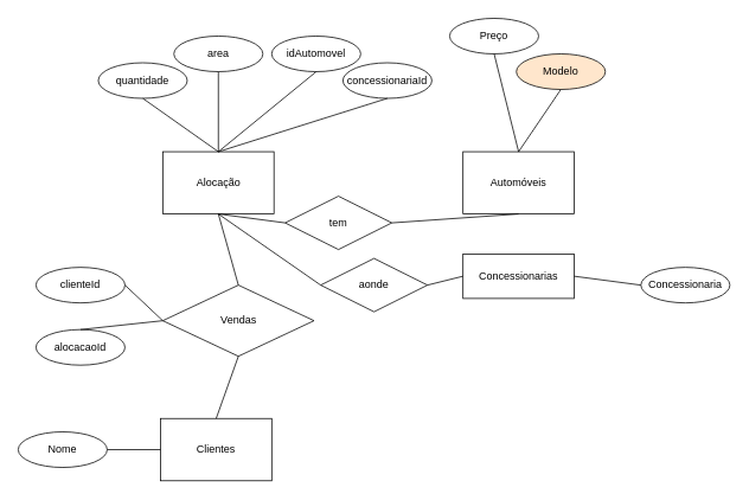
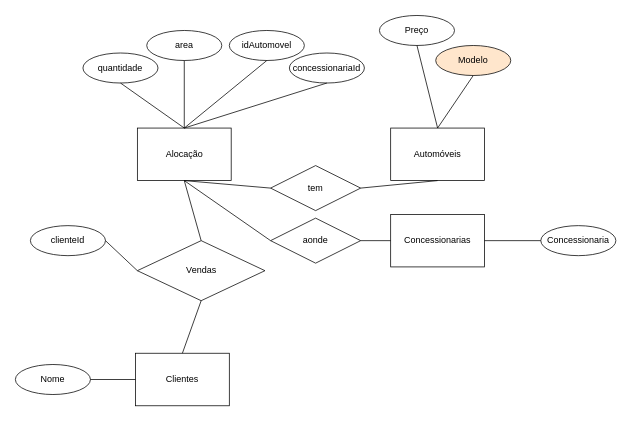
  <mxCell id="0" />
  <mxCell id="1" parent="0" />
  <mxCell id="2" value="Alocação" style="whiteSpace=wrap;html=1;align=center;" parent="1" vertex="1"><mxGeometry x="182.5" y="170" width="125" height="70" as="geometry" /></mxCell>
  <mxCell id="3" value="Automóveis" style="whiteSpace=wrap;html=1;align=center;" parent="1" vertex="1"><mxGeometry x="520" y="170" width="125" height="70" as="geometry" /></mxCell>
  <mxCell id="4" value="Clientes" style="whiteSpace=wrap;html=1;align=center;" parent="1" vertex="1"><mxGeometry x="180" y="470" width="125" height="70" as="geometry" /></mxCell>
- <mxCell id="5" value="Concessionarias" style="whiteSpace=wrap;html=1;align=center;" parent="1" vertex="1"><mxGeometry x="520" y="285" width="125" height="50" as="geometry" /></mxCell>
+ <mxCell id="5" value="Concessionarias" style="whiteSpace=wrap;html=1;align=center;" parent="1" vertex="1"><mxGeometry x="520" y="285" width="125" height="70" as="geometry" /></mxCell>
  <mxCell id="6" value="idAutomovel" style="ellipse;whiteSpace=wrap;html=1;align=center;" parent="1" vertex="1"><mxGeometry x="305" y="40" width="100" height="40" as="geometry" /></mxCell>
  <mxCell id="7" value="area" style="ellipse;whiteSpace=wrap;html=1;align=center;" parent="1" vertex="1"><mxGeometry x="195" y="40" width="100" height="40" as="geometry" /></mxCell>
  <mxCell id="8" value="quantidade" style="ellipse;whiteSpace=wrap;html=1;align=center;" parent="1" vertex="1"><mxGeometry x="110" y="70" width="100" height="40" as="geometry" /></mxCell>
  <mxCell id="9" value="" style="endArrow=none;html=1;rounded=0;entryX=0.5;entryY=1;entryDx=0;entryDy=0;exitX=0.5;exitY=0;exitDx=0;exitDy=0;" parent="1" target="7" edge="1" source="2"><mxGeometry width="50" height="50" relative="1" as="geometry"><mxPoint x="303" y="160" as="sourcePoint" /><mxPoint x="460" y="390" as="targetPoint" /></mxGeometry></mxCell>
  <mxCell id="10" value="" style="endArrow=none;html=1;rounded=0;entryX=0.5;entryY=1;entryDx=0;entryDy=0;exitX=0.5;exitY=0;exitDx=0;exitDy=0;" parent="1" source="2" target="6" edge="1"><mxGeometry width="50" height="50" relative="1" as="geometry"><mxPoint x="253" y="170" as="sourcePoint" /><mxPoint x="255" y="90" as="targetPoint" /></mxGeometry></mxCell>
  <mxCell id="11" value="" style="endArrow=none;html=1;rounded=0;entryX=0.5;entryY=1;entryDx=0;entryDy=0;exitX=0.5;exitY=0;exitDx=0;exitDy=0;" parent="1" source="2" target="8" edge="1"><mxGeometry width="50" height="50" relative="1" as="geometry"><mxPoint x="240" y="160" as="sourcePoint" /><mxPoint x="340" y="120" as="targetPoint" /></mxGeometry></mxCell>
  <mxCell id="12" value="concessionariaId" style="ellipse;whiteSpace=wrap;html=1;align=center;" parent="1" vertex="1"><mxGeometry x="385" y="70" width="100" height="40" as="geometry" /></mxCell>
  <mxCell id="13" value="" style="endArrow=none;html=1;rounded=0;entryX=0.5;entryY=1;entryDx=0;entryDy=0;exitX=0.5;exitY=0;exitDx=0;exitDy=0;" parent="1" source="2" target="12" edge="1"><mxGeometry width="50" height="50" relative="1" as="geometry"><mxPoint x="350" y="150" as="sourcePoint" /><mxPoint x="362" y="80" as="targetPoint" /></mxGeometry></mxCell>
  <mxCell id="14" value="Preço" style="ellipse;whiteSpace=wrap;html=1;align=center;" parent="1" vertex="1"><mxGeometry x="505" y="20" width="100" height="40" as="geometry" /></mxCell>
  <mxCell id="15" value="Modelo" style="ellipse;whiteSpace=wrap;html=1;align=center;fillColor=#ffe6cc;" parent="1" vertex="1"><mxGeometry x="580" y="60" width="100" height="40" as="geometry" /></mxCell>
  <mxCell id="16" value="" style="endArrow=none;html=1;rounded=0;entryX=0.5;entryY=1;entryDx=0;entryDy=0;exitX=0.5;exitY=0;exitDx=0;exitDy=0;" parent="1" source="3" target="14" edge="1"><mxGeometry width="50" height="50" relative="1" as="geometry"><mxPoint x="410" y="440" as="sourcePoint" /><mxPoint x="460" y="390" as="targetPoint" /></mxGeometry></mxCell>
  <mxCell id="17" value="" style="endArrow=none;html=1;rounded=0;entryX=0.5;entryY=1;entryDx=0;entryDy=0;exitX=0.5;exitY=0;exitDx=0;exitDy=0;" parent="1" source="3" target="15" edge="1"><mxGeometry width="50" height="50" relative="1" as="geometry"><mxPoint x="553" y="170" as="sourcePoint" /><mxPoint x="565" y="70" as="targetPoint" /></mxGeometry></mxCell>
  <mxCell id="18" value="Nome" style="ellipse;whiteSpace=wrap;html=1;align=center;" parent="1" vertex="1"><mxGeometry x="20" y="485" width="100" height="40" as="geometry" /></mxCell>
  <mxCell id="19" value="" style="endArrow=none;html=1;rounded=0;entryX=1;entryY=0.5;entryDx=0;entryDy=0;exitX=0;exitY=0.5;exitDx=0;exitDy=0;" parent="1" source="4" target="18" edge="1"><mxGeometry width="50" height="50" relative="1" as="geometry"><mxPoint x="-27" y="560" as="sourcePoint" /><mxPoint x="-5" y="470" as="targetPoint" /></mxGeometry></mxCell>
  <mxCell id="20" value="Concessionaria" style="ellipse;whiteSpace=wrap;html=1;align=center;" parent="1" vertex="1"><mxGeometry x="720" y="300" width="100" height="40" as="geometry" /></mxCell>
  <mxCell id="21" value="" style="endArrow=none;html=1;rounded=0;exitX=1;exitY=0.5;exitDx=0;exitDy=0;entryX=0;entryY=0.5;entryDx=0;entryDy=0;" parent="1" source="5" target="20" edge="1"><mxGeometry width="50" height="50" relative="1" as="geometry"><mxPoint x="863" y="385" as="sourcePoint" /><mxPoint x="695" y="350" as="targetPoint" /></mxGeometry></mxCell>
- <mxCell id="22" value="tem" style="shape=rhombus;perimeter=rhombusPerimeter;whiteSpace=wrap;html=1;align=center;" parent="1" vertex="1"><mxGeometry x="320" y="220" width="120" height="60" as="geometry" /></mxCell>
+ <mxCell id="22" value="tem" style="shape=rhombus;perimeter=rhombusPerimeter;whiteSpace=wrap;html=1;align=center;" parent="1" vertex="1"><mxGeometry x="360" y="220" width="120" height="60" as="geometry" /></mxCell>
  <mxCell id="23" value="" style="endArrow=none;html=1;rounded=0;entryX=0.5;entryY=1;entryDx=0;entryDy=0;exitX=0;exitY=0.5;exitDx=0;exitDy=0;" parent="1" source="22" target="2" edge="1"><mxGeometry width="50" height="50" relative="1" as="geometry"><mxPoint x="410" y="440" as="sourcePoint" /><mxPoint x="460" y="390" as="targetPoint" /></mxGeometry></mxCell>
  <mxCell id="24" value="" style="endArrow=none;html=1;rounded=0;entryX=0.5;entryY=1;entryDx=0;entryDy=0;exitX=1;exitY=0.5;exitDx=0;exitDy=0;" parent="1" source="22" target="3" edge="1"><mxGeometry width="50" height="50" relative="1" as="geometry"><mxPoint x="410" y="440" as="sourcePoint" /><mxPoint x="460" y="390" as="targetPoint" /></mxGeometry></mxCell>
  <mxCell id="25" value="aonde" style="shape=rhombus;perimeter=rhombusPerimeter;whiteSpace=wrap;html=1;align=center;" parent="1" vertex="1"><mxGeometry x="360" y="290" width="120" height="60" as="geometry" /></mxCell>
  <mxCell id="26" value="" style="endArrow=none;html=1;rounded=0;exitX=0;exitY=0.5;exitDx=0;exitDy=0;entryX=0.5;entryY=1;entryDx=0;entryDy=0;" parent="1" source="25" edge="1" target="2"><mxGeometry width="50" height="50" relative="1" as="geometry"><mxPoint x="377.5" y="320" as="sourcePoint" /><mxPoint x="310" y="230" as="targetPoint" /></mxGeometry></mxCell>
  <mxCell id="27" value="" style="endArrow=none;html=1;rounded=0;exitX=1;exitY=0.5;exitDx=0;exitDy=0;entryX=0;entryY=0.5;entryDx=0;entryDy=0;" parent="1" source="25" target="5" edge="1"><mxGeometry width="50" height="50" relative="1" as="geometry"><mxPoint x="605" y="320" as="sourcePoint" /><mxPoint x="550" y="230" as="targetPoint" /></mxGeometry></mxCell>
  <mxCell id="28" value="Vendas" style="shape=rhombus;perimeter=rhombusPerimeter;whiteSpace=wrap;html=1;align=center;" vertex="1" parent="1"><mxGeometry x="182.5" y="320" width="170" height="80" as="geometry" /></mxCell>
  <mxCell id="29" value="clienteId" style="ellipse;whiteSpace=wrap;html=1;align=center;" vertex="1" parent="1"><mxGeometry x="40" y="300" width="100" height="40" as="geometry" /></mxCell>
- <mxCell id="30" value="alocacaoId" style="ellipse;whiteSpace=wrap;html=1;align=center;" vertex="1" parent="1"><mxGeometry x="40" y="370" width="100" height="40" as="geometry" /></mxCell>
  <mxCell id="31" value="" style="endArrow=none;html=1;rounded=0;entryX=1;entryY=0.5;entryDx=0;entryDy=0;exitX=0;exitY=0.5;exitDx=0;exitDy=0;" edge="1" parent="1" source="28" target="29"><mxGeometry width="50" height="50" relative="1" as="geometry"><mxPoint x="410" y="440" as="sourcePoint" /><mxPoint x="460" y="390" as="targetPoint" /></mxGeometry></mxCell>
- <mxCell id="32" value="" style="endArrow=none;html=1;rounded=0;entryX=0.5;entryY=0;entryDx=0;entryDy=0;exitX=0;exitY=0.5;exitDx=0;exitDy=0;" edge="1" parent="1" source="28" target="30"><mxGeometry width="50" height="50" relative="1" as="geometry"><mxPoint x="410" y="440" as="sourcePoint" /><mxPoint x="460" y="390" as="targetPoint" /></mxGeometry></mxCell>
  <mxCell id="33" value="" style="endArrow=none;html=1;rounded=0;entryX=0.5;entryY=1;entryDx=0;entryDy=0;exitX=0.5;exitY=0;exitDx=0;exitDy=0;" edge="1" parent="1" source="28" target="2"><mxGeometry width="50" height="50" relative="1" as="geometry"><mxPoint x="410" y="440" as="sourcePoint" /><mxPoint x="460" y="390" as="targetPoint" /></mxGeometry></mxCell>
  <mxCell id="34" value="" style="endArrow=none;html=1;rounded=0;entryX=0.5;entryY=0;entryDx=0;entryDy=0;exitX=0.5;exitY=1;exitDx=0;exitDy=0;" edge="1" parent="1" source="28" target="4"><mxGeometry width="50" height="50" relative="1" as="geometry"><mxPoint x="410" y="440" as="sourcePoint" /><mxPoint x="460" y="390" as="targetPoint" /></mxGeometry></mxCell>
